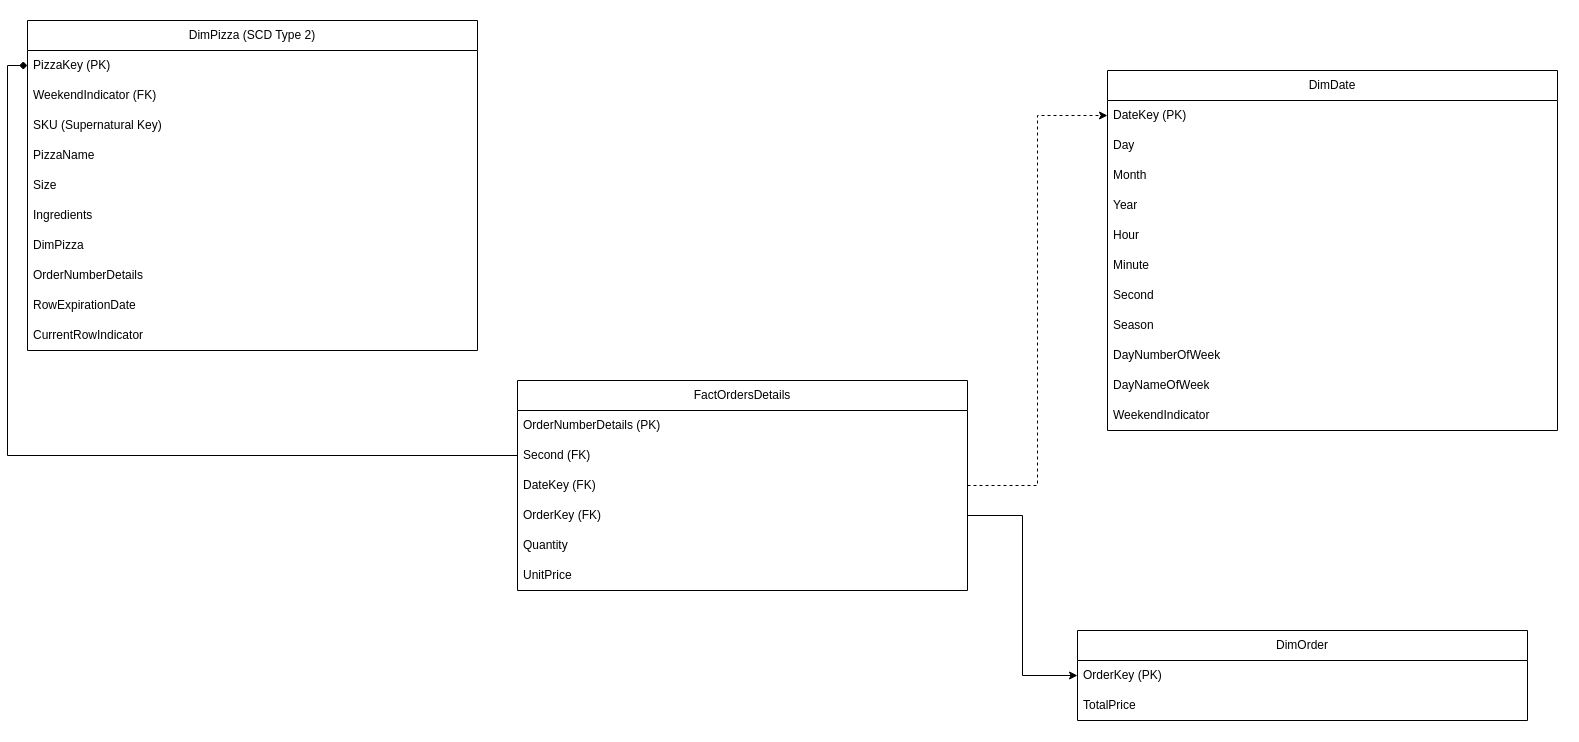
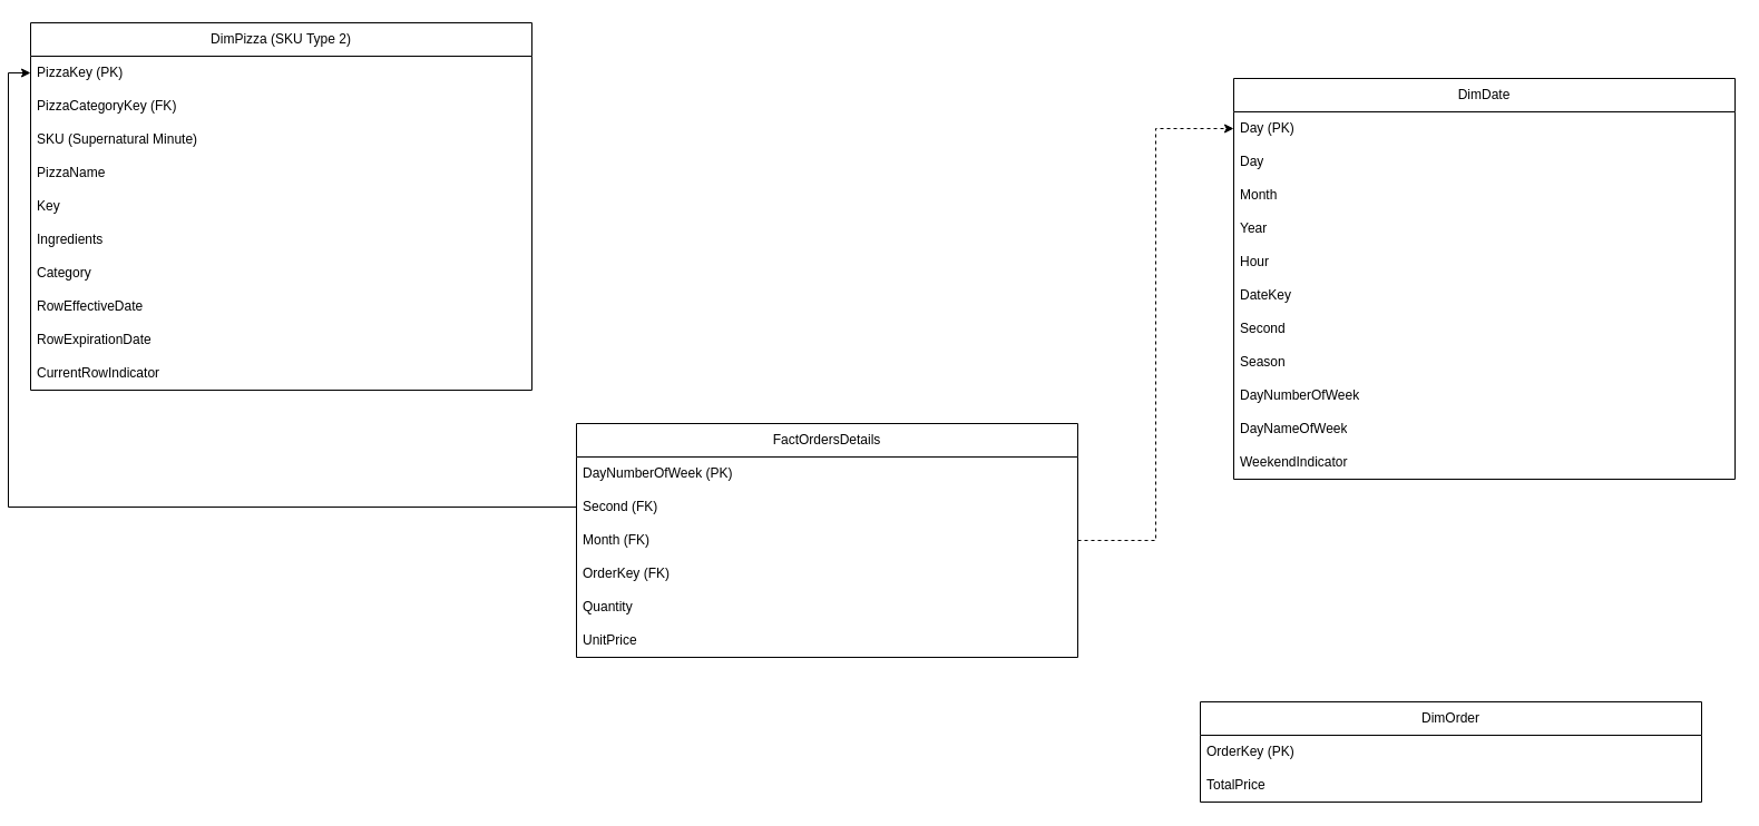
  <mxCell id="0" />
  <mxCell id="1" parent="0" />
  <mxCell id="2" value="FactOrdersDetails" style="swimlane;fontStyle=0;childLayout=stackLayout;horizontal=1;startSize=30;horizontalStack=0;resizeParent=1;resizeParentMax=0;resizeLast=0;collapsible=1;marginBottom=0;whiteSpace=wrap;html=1;gradientColor=none;swimlaneFillColor=default;" parent="1" vertex="1"><mxGeometry x="510" y="380" width="450" height="210" as="geometry" /></mxCell>
- <mxCell id="3" value="OrderNumberDetails (PK)" style="text;strokeColor=none;fillColor=none;align=left;verticalAlign=middle;spacingLeft=4;spacingRight=4;overflow=hidden;points=[[0,0.5],[1,0.5]];portConstraint=eastwest;rotatable=0;whiteSpace=wrap;html=1;" parent="2" vertex="1"><mxGeometry y="30" width="450" height="30" as="geometry" /></mxCell>
+ <mxCell id="3" value="DayNumberOfWeek (PK)" style="text;strokeColor=none;fillColor=none;align=left;verticalAlign=middle;spacingLeft=4;spacingRight=4;overflow=hidden;points=[[0,0.5],[1,0.5]];portConstraint=eastwest;rotatable=0;whiteSpace=wrap;html=1;" parent="2" vertex="1"><mxGeometry y="30" width="450" height="30" as="geometry" /></mxCell>
  <mxCell id="4" value="Second (FK)" style="text;strokeColor=none;fillColor=none;align=left;verticalAlign=middle;spacingLeft=4;spacingRight=4;overflow=hidden;points=[[0,0.5],[1,0.5]];portConstraint=eastwest;rotatable=0;whiteSpace=wrap;html=1;" parent="2" vertex="1"><mxGeometry y="60" width="450" height="30" as="geometry" /></mxCell>
- <mxCell id="5" value="DateKey (FK)" style="text;strokeColor=none;fillColor=none;align=left;verticalAlign=middle;spacingLeft=4;spacingRight=4;overflow=hidden;points=[[0,0.5],[1,0.5]];portConstraint=eastwest;rotatable=0;whiteSpace=wrap;html=1;" parent="2" vertex="1"><mxGeometry y="90" width="450" height="30" as="geometry" /></mxCell>
+ <mxCell id="5" value="Month (FK)" style="text;strokeColor=none;fillColor=none;align=left;verticalAlign=middle;spacingLeft=4;spacingRight=4;overflow=hidden;points=[[0,0.5],[1,0.5]];portConstraint=eastwest;rotatable=0;whiteSpace=wrap;html=1;" parent="2" vertex="1"><mxGeometry y="90" width="450" height="30" as="geometry" /></mxCell>
  <mxCell id="6" value="OrderKey (FK)" style="text;strokeColor=none;fillColor=none;align=left;verticalAlign=middle;spacingLeft=4;spacingRight=4;overflow=hidden;points=[[0,0.5],[1,0.5]];portConstraint=eastwest;rotatable=0;whiteSpace=wrap;html=1;" parent="2" vertex="1"><mxGeometry y="120" width="450" height="30" as="geometry" /></mxCell>
  <mxCell id="7" value="Quantity" style="text;strokeColor=none;fillColor=none;align=left;verticalAlign=middle;spacingLeft=4;spacingRight=4;overflow=hidden;points=[[0,0.5],[1,0.5]];portConstraint=eastwest;rotatable=0;whiteSpace=wrap;html=1;" vertex="1" parent="2"><mxGeometry y="150" width="450" height="30" as="geometry" /></mxCell>
  <mxCell id="8" value="UnitPrice" style="text;strokeColor=none;fillColor=none;align=left;verticalAlign=middle;spacingLeft=4;spacingRight=4;overflow=hidden;points=[[0,0.5],[1,0.5]];portConstraint=eastwest;rotatable=0;whiteSpace=wrap;html=1;" vertex="1" parent="2"><mxGeometry y="180" width="450" height="30" as="geometry" /></mxCell>
  <mxCell id="9" value="DimDate" style="swimlane;fontStyle=0;childLayout=stackLayout;horizontal=1;startSize=30;horizontalStack=0;resizeParent=1;resizeParentMax=0;resizeLast=0;collapsible=1;marginBottom=0;whiteSpace=wrap;html=1;gradientColor=none;swimlaneFillColor=default;" parent="1" vertex="1"><mxGeometry x="1100" y="70" width="450" height="360" as="geometry" /></mxCell>
- <mxCell id="10" value="&lt;div&gt;DateKey (PK)&lt;/div&gt;" style="text;strokeColor=none;fillColor=none;align=left;verticalAlign=middle;spacingLeft=4;spacingRight=4;overflow=hidden;points=[[0,0.5],[1,0.5]];portConstraint=eastwest;rotatable=0;whiteSpace=wrap;html=1;" parent="9" vertex="1"><mxGeometry y="30" width="450" height="30" as="geometry" /></mxCell>
+ <mxCell id="10" value="&lt;div&gt;Day (PK)&lt;/div&gt;" style="text;strokeColor=none;fillColor=none;align=left;verticalAlign=middle;spacingLeft=4;spacingRight=4;overflow=hidden;points=[[0,0.5],[1,0.5]];portConstraint=eastwest;rotatable=0;whiteSpace=wrap;html=1;" parent="9" vertex="1"><mxGeometry y="30" width="450" height="30" as="geometry" /></mxCell>
  <mxCell id="11" value="Day" style="text;strokeColor=none;fillColor=none;align=left;verticalAlign=middle;spacingLeft=4;spacingRight=4;overflow=hidden;points=[[0,0.5],[1,0.5]];portConstraint=eastwest;rotatable=0;whiteSpace=wrap;html=1;" parent="9" vertex="1"><mxGeometry y="60" width="450" height="30" as="geometry" /></mxCell>
  <mxCell id="12" value="Month" style="text;strokeColor=none;fillColor=none;align=left;verticalAlign=middle;spacingLeft=4;spacingRight=4;overflow=hidden;points=[[0,0.5],[1,0.5]];portConstraint=eastwest;rotatable=0;whiteSpace=wrap;html=1;" parent="9" vertex="1"><mxGeometry y="90" width="450" height="30" as="geometry" /></mxCell>
  <mxCell id="13" value="Year" style="text;strokeColor=none;fillColor=none;align=left;verticalAlign=middle;spacingLeft=4;spacingRight=4;overflow=hidden;points=[[0,0.5],[1,0.5]];portConstraint=eastwest;rotatable=0;whiteSpace=wrap;html=1;" vertex="1" parent="9"><mxGeometry y="120" width="450" height="30" as="geometry" /></mxCell>
  <mxCell id="14" value="Hour" style="text;strokeColor=none;fillColor=none;align=left;verticalAlign=middle;spacingLeft=4;spacingRight=4;overflow=hidden;points=[[0,0.5],[1,0.5]];portConstraint=eastwest;rotatable=0;whiteSpace=wrap;html=1;" vertex="1" parent="9"><mxGeometry y="150" width="450" height="30" as="geometry" /></mxCell>
- <mxCell id="15" value="Minute" style="text;strokeColor=none;fillColor=none;align=left;verticalAlign=middle;spacingLeft=4;spacingRight=4;overflow=hidden;points=[[0,0.5],[1,0.5]];portConstraint=eastwest;rotatable=0;whiteSpace=wrap;html=1;" vertex="1" parent="9"><mxGeometry y="180" width="450" height="30" as="geometry" /></mxCell>
+ <mxCell id="15" value="DateKey" style="text;strokeColor=none;fillColor=none;align=left;verticalAlign=middle;spacingLeft=4;spacingRight=4;overflow=hidden;points=[[0,0.5],[1,0.5]];portConstraint=eastwest;rotatable=0;whiteSpace=wrap;html=1;" vertex="1" parent="9"><mxGeometry y="180" width="450" height="30" as="geometry" /></mxCell>
  <mxCell id="16" value="Second" style="text;strokeColor=none;fillColor=none;align=left;verticalAlign=middle;spacingLeft=4;spacingRight=4;overflow=hidden;points=[[0,0.5],[1,0.5]];portConstraint=eastwest;rotatable=0;whiteSpace=wrap;html=1;" vertex="1" parent="9"><mxGeometry y="210" width="450" height="30" as="geometry" /></mxCell>
  <mxCell id="17" value="Season" style="text;strokeColor=none;fillColor=none;align=left;verticalAlign=middle;spacingLeft=4;spacingRight=4;overflow=hidden;points=[[0,0.5],[1,0.5]];portConstraint=eastwest;rotatable=0;whiteSpace=wrap;html=1;" vertex="1" parent="9"><mxGeometry y="240" width="450" height="30" as="geometry" /></mxCell>
  <mxCell id="18" value="DayNumberOfWeek" style="text;strokeColor=none;fillColor=none;align=left;verticalAlign=middle;spacingLeft=4;spacingRight=4;overflow=hidden;points=[[0,0.5],[1,0.5]];portConstraint=eastwest;rotatable=0;whiteSpace=wrap;html=1;" vertex="1" parent="9"><mxGeometry y="270" width="450" height="30" as="geometry" /></mxCell>
  <mxCell id="19" value="DayNameOfWeek" style="text;strokeColor=none;fillColor=none;align=left;verticalAlign=middle;spacingLeft=4;spacingRight=4;overflow=hidden;points=[[0,0.5],[1,0.5]];portConstraint=eastwest;rotatable=0;whiteSpace=wrap;html=1;" vertex="1" parent="9"><mxGeometry y="300" width="450" height="30" as="geometry" /></mxCell>
  <mxCell id="20" value="WeekendIndicator" style="text;strokeColor=none;fillColor=none;align=left;verticalAlign=middle;spacingLeft=4;spacingRight=4;overflow=hidden;points=[[0,0.5],[1,0.5]];portConstraint=eastwest;rotatable=0;whiteSpace=wrap;html=1;" vertex="1" parent="9"><mxGeometry y="330" width="450" height="30" as="geometry" /></mxCell>
- <mxCell id="21" value="DimPizza (SCD Type 2)" style="swimlane;fontStyle=0;childLayout=stackLayout;horizontal=1;startSize=30;horizontalStack=0;resizeParent=1;resizeParentMax=0;resizeLast=0;collapsible=1;marginBottom=0;whiteSpace=wrap;html=1;gradientColor=none;swimlaneFillColor=default;" parent="1" vertex="1"><mxGeometry x="20" y="20" width="450" height="330" as="geometry" /></mxCell>
+ <mxCell id="21" value="DimPizza (SKU Type 2)" style="swimlane;fontStyle=0;childLayout=stackLayout;horizontal=1;startSize=30;horizontalStack=0;resizeParent=1;resizeParentMax=0;resizeLast=0;collapsible=1;marginBottom=0;whiteSpace=wrap;html=1;gradientColor=none;swimlaneFillColor=default;" parent="1" vertex="1"><mxGeometry x="20" y="20" width="450" height="330" as="geometry" /></mxCell>
  <mxCell id="22" value="PizzaKey (PK)" style="text;strokeColor=none;fillColor=none;align=left;verticalAlign=middle;spacingLeft=4;spacingRight=4;overflow=hidden;points=[[0,0.5],[1,0.5]];portConstraint=eastwest;rotatable=0;whiteSpace=wrap;html=1;" parent="21" vertex="1"><mxGeometry y="30" width="450" height="30" as="geometry" /></mxCell>
- <mxCell id="23" value="WeekendIndicator (FK)" style="text;strokeColor=none;fillColor=none;align=left;verticalAlign=middle;spacingLeft=4;spacingRight=4;overflow=hidden;points=[[0,0.5],[1,0.5]];portConstraint=eastwest;rotatable=0;whiteSpace=wrap;html=1;" parent="21" vertex="1"><mxGeometry y="60" width="450" height="30" as="geometry" /></mxCell>
- <mxCell id="24" value="SKU (Supernatural Key)" style="text;strokeColor=none;fillColor=none;align=left;verticalAlign=middle;spacingLeft=4;spacingRight=4;overflow=hidden;points=[[0,0.5],[1,0.5]];portConstraint=eastwest;rotatable=0;whiteSpace=wrap;html=1;" vertex="1" parent="21"><mxGeometry y="90" width="450" height="30" as="geometry" /></mxCell>
+ <mxCell id="23" value="PizzaCategoryKey (FK)" style="text;strokeColor=none;fillColor=none;align=left;verticalAlign=middle;spacingLeft=4;spacingRight=4;overflow=hidden;points=[[0,0.5],[1,0.5]];portConstraint=eastwest;rotatable=0;whiteSpace=wrap;html=1;" parent="21" vertex="1"><mxGeometry y="60" width="450" height="30" as="geometry" /></mxCell>
+ <mxCell id="24" value="SKU (Supernatural Minute)" style="text;strokeColor=none;fillColor=none;align=left;verticalAlign=middle;spacingLeft=4;spacingRight=4;overflow=hidden;points=[[0,0.5],[1,0.5]];portConstraint=eastwest;rotatable=0;whiteSpace=wrap;html=1;" vertex="1" parent="21"><mxGeometry y="90" width="450" height="30" as="geometry" /></mxCell>
  <mxCell id="25" value="PizzaName" style="text;strokeColor=none;fillColor=none;align=left;verticalAlign=middle;spacingLeft=4;spacingRight=4;overflow=hidden;points=[[0,0.5],[1,0.5]];portConstraint=eastwest;rotatable=0;whiteSpace=wrap;html=1;" parent="21" vertex="1"><mxGeometry y="120" width="450" height="30" as="geometry" /></mxCell>
- <mxCell id="26" value="Size" style="text;strokeColor=none;fillColor=none;align=left;verticalAlign=middle;spacingLeft=4;spacingRight=4;overflow=hidden;points=[[0,0.5],[1,0.5]];portConstraint=eastwest;rotatable=0;whiteSpace=wrap;html=1;" parent="21" vertex="1"><mxGeometry y="150" width="450" height="30" as="geometry" /></mxCell>
+ <mxCell id="26" value="Key" style="text;strokeColor=none;fillColor=none;align=left;verticalAlign=middle;spacingLeft=4;spacingRight=4;overflow=hidden;points=[[0,0.5],[1,0.5]];portConstraint=eastwest;rotatable=0;whiteSpace=wrap;html=1;" parent="21" vertex="1"><mxGeometry y="150" width="450" height="30" as="geometry" /></mxCell>
  <mxCell id="27" value="Ingredients" style="text;strokeColor=none;fillColor=none;align=left;verticalAlign=middle;spacingLeft=4;spacingRight=4;overflow=hidden;points=[[0,0.5],[1,0.5]];portConstraint=eastwest;rotatable=0;whiteSpace=wrap;html=1;" parent="21" vertex="1"><mxGeometry y="180" width="450" height="30" as="geometry" /></mxCell>
- <mxCell id="28" value="DimPizza" style="text;strokeColor=none;fillColor=none;align=left;verticalAlign=middle;spacingLeft=4;spacingRight=4;overflow=hidden;points=[[0,0.5],[1,0.5]];portConstraint=eastwest;rotatable=0;whiteSpace=wrap;html=1;" vertex="1" parent="21"><mxGeometry y="210" width="450" height="30" as="geometry" /></mxCell>
- <mxCell id="29" value="OrderNumberDetails" style="text;strokeColor=none;fillColor=none;align=left;verticalAlign=middle;spacingLeft=4;spacingRight=4;overflow=hidden;points=[[0,0.5],[1,0.5]];portConstraint=eastwest;rotatable=0;whiteSpace=wrap;html=1;" vertex="1" parent="21"><mxGeometry y="240" width="450" height="30" as="geometry" /></mxCell>
+ <mxCell id="28" value="Category" style="text;strokeColor=none;fillColor=none;align=left;verticalAlign=middle;spacingLeft=4;spacingRight=4;overflow=hidden;points=[[0,0.5],[1,0.5]];portConstraint=eastwest;rotatable=0;whiteSpace=wrap;html=1;" vertex="1" parent="21"><mxGeometry y="210" width="450" height="30" as="geometry" /></mxCell>
+ <mxCell id="29" value="RowEffectiveDate" style="text;strokeColor=none;fillColor=none;align=left;verticalAlign=middle;spacingLeft=4;spacingRight=4;overflow=hidden;points=[[0,0.5],[1,0.5]];portConstraint=eastwest;rotatable=0;whiteSpace=wrap;html=1;" vertex="1" parent="21"><mxGeometry y="240" width="450" height="30" as="geometry" /></mxCell>
  <mxCell id="30" value="RowExpirationDate" style="text;strokeColor=none;fillColor=none;align=left;verticalAlign=middle;spacingLeft=4;spacingRight=4;overflow=hidden;points=[[0,0.5],[1,0.5]];portConstraint=eastwest;rotatable=0;whiteSpace=wrap;html=1;" vertex="1" parent="21"><mxGeometry y="270" width="450" height="30" as="geometry" /></mxCell>
  <mxCell id="31" value="CurrentRowIndicator" style="text;strokeColor=none;fillColor=none;align=left;verticalAlign=middle;spacingLeft=4;spacingRight=4;overflow=hidden;points=[[0,0.5],[1,0.5]];portConstraint=eastwest;rotatable=0;whiteSpace=wrap;html=1;" vertex="1" parent="21"><mxGeometry y="300" width="450" height="30" as="geometry" /></mxCell>
  <mxCell id="32" value="DimOrder" style="swimlane;fontStyle=0;childLayout=stackLayout;horizontal=1;startSize=30;horizontalStack=0;resizeParent=1;resizeParentMax=0;resizeLast=0;collapsible=1;marginBottom=0;whiteSpace=wrap;html=1;gradientColor=none;swimlaneFillColor=default;" parent="1" vertex="1"><mxGeometry x="1070" y="630" width="450" height="90" as="geometry" /></mxCell>
  <mxCell id="33" value="&lt;div&gt;OrderKey (PK)&lt;/div&gt;" style="text;strokeColor=none;fillColor=none;align=left;verticalAlign=middle;spacingLeft=4;spacingRight=4;overflow=hidden;points=[[0,0.5],[1,0.5]];portConstraint=eastwest;rotatable=0;whiteSpace=wrap;html=1;" parent="32" vertex="1"><mxGeometry y="30" width="450" height="30" as="geometry" /></mxCell>
  <mxCell id="34" value="TotalPrice" style="text;strokeColor=none;fillColor=none;align=left;verticalAlign=middle;spacingLeft=4;spacingRight=4;overflow=hidden;points=[[0,0.5],[1,0.5]];portConstraint=eastwest;rotatable=0;whiteSpace=wrap;html=1;" parent="32" vertex="1"><mxGeometry y="60" width="450" height="30" as="geometry" /></mxCell>
- <mxCell id="35" style="edgeStyle=orthogonalEdgeStyle;rounded=0;orthogonalLoop=1;jettySize=auto;html=1;exitX=0;exitY=0.5;exitDx=0;exitDy=0;entryX=0;entryY=0.5;entryDx=0;entryDy=0;endArrow=diamond;" parent="1" source="4" target="22" edge="1"><mxGeometry relative="1" as="geometry" /></mxCell>
+ <mxCell id="35" style="edgeStyle=orthogonalEdgeStyle;rounded=0;orthogonalLoop=1;jettySize=auto;html=1;exitX=0;exitY=0.5;exitDx=0;exitDy=0;entryX=0;entryY=0.5;entryDx=0;entryDy=0;" parent="1" source="4" target="22" edge="1"><mxGeometry relative="1" as="geometry" /></mxCell>
  <mxCell id="36" style="edgeStyle=orthogonalEdgeStyle;rounded=0;orthogonalLoop=1;jettySize=auto;html=1;exitX=1;exitY=0.5;exitDx=0;exitDy=0;entryX=0;entryY=0.5;entryDx=0;entryDy=0;dashed=1;" parent="1" source="5" target="10" edge="1"><mxGeometry relative="1" as="geometry" /></mxCell>
- <mxCell id="37" style="edgeStyle=orthogonalEdgeStyle;rounded=0;orthogonalLoop=1;jettySize=auto;html=1;exitX=1;exitY=0.5;exitDx=0;exitDy=0;entryX=0;entryY=0.5;entryDx=0;entryDy=0;" parent="1" source="6" target="33" edge="1"><mxGeometry relative="1" as="geometry" /></mxCell>
